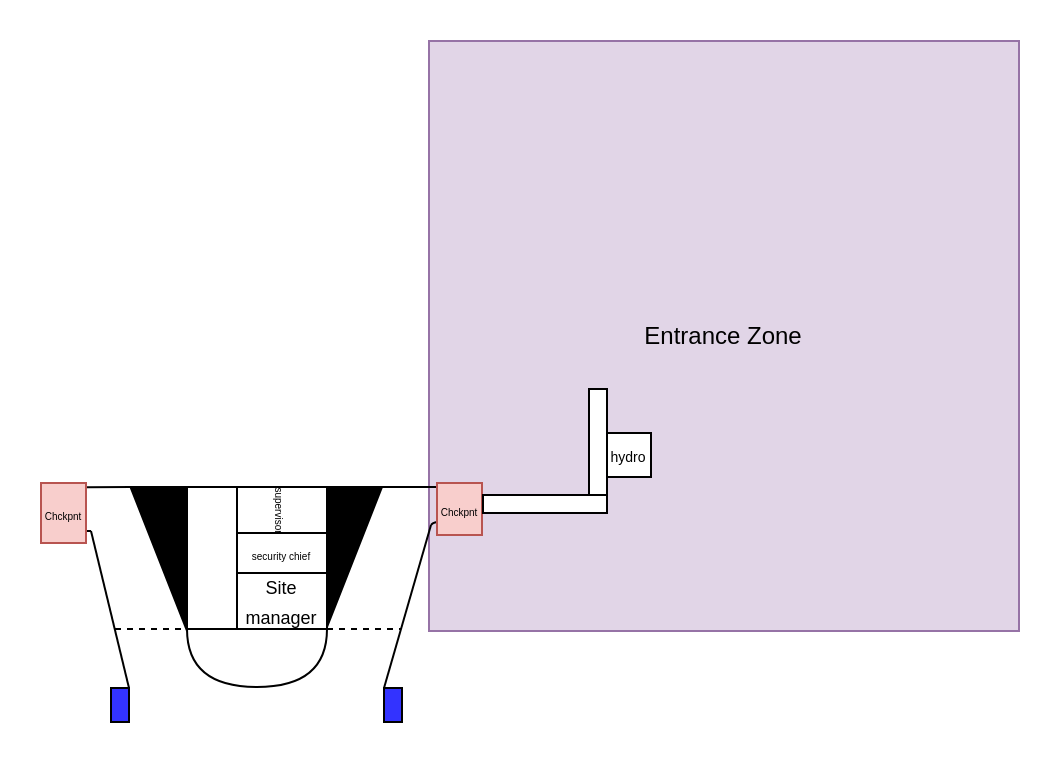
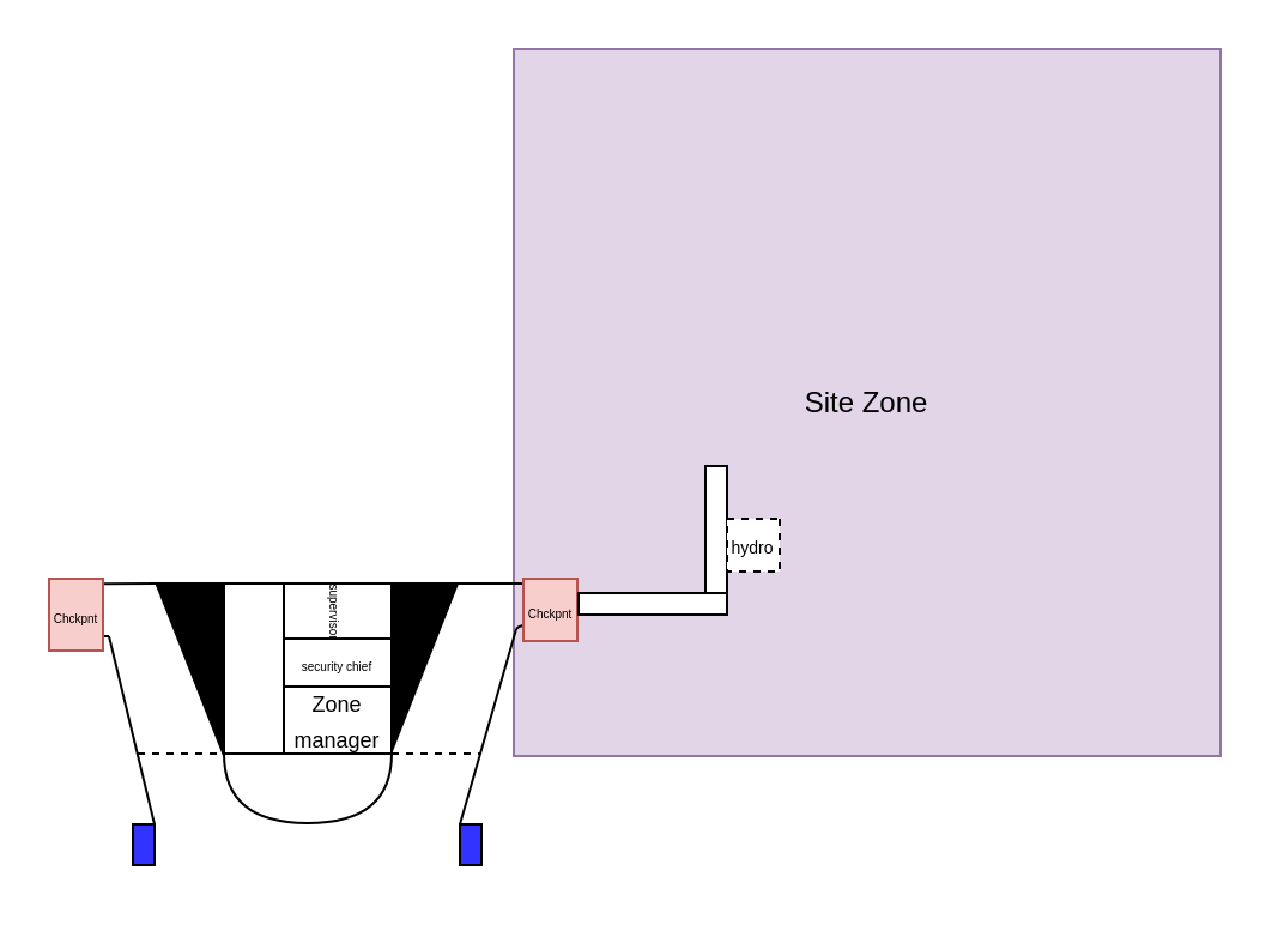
  <mxCell id="0" />
  <mxCell id="1" parent="0" />
- <mxCell id="2" value="Entrance Zone" style="whiteSpace=wrap;html=1;aspect=fixed;fillColor=#e1d5e7;strokeColor=#9673a6;" vertex="1" parent="1"><mxGeometry x="214" y="20" width="295" height="295" as="geometry" /></mxCell>
+ <mxCell id="2" value="Site Zone" style="whiteSpace=wrap;html=1;aspect=fixed;fillColor=#e1d5e7;strokeColor=#9673a6;" vertex="1" parent="1"><mxGeometry x="214" y="20" width="295" height="295" as="geometry" /></mxCell>
  <mxCell id="3" value="" style="shape=or;whiteSpace=wrap;html=1;rotation=90;" parent="1" vertex="1"><mxGeometry x="113.5" y="293.5" width="29" height="70" as="geometry" /></mxCell>
  <mxCell id="4" value="" style="rounded=0;whiteSpace=wrap;html=1;rotation=90;" parent="1" vertex="1"><mxGeometry x="92.5" y="243.5" width="71" height="70" as="geometry" /></mxCell>
  <mxCell id="5" value="&lt;span style=&quot;line-height: 120%&quot;&gt;&lt;font style=&quot;font-size: 5px&quot;&gt;supervisor&lt;/font&gt;&lt;/span&gt;" style="rounded=0;whiteSpace=wrap;html=1;rotation=90;" parent="1" vertex="1"><mxGeometry x="128.75" y="232.25" width="23.5" height="45" as="geometry" /></mxCell>
  <mxCell id="6" value="&lt;span style=&quot;font-size: 5px&quot;&gt;security chief&lt;br&gt;&lt;/span&gt;" style="rounded=0;whiteSpace=wrap;html=1;" parent="1" vertex="1"><mxGeometry x="118" y="266" width="45" height="20" as="geometry" /></mxCell>
- <mxCell id="7" value="&lt;font style=&quot;font-size: 9px&quot;&gt;Site manager&lt;/font&gt;" style="rounded=0;whiteSpace=wrap;html=1;" parent="1" vertex="1"><mxGeometry x="118" y="286" width="45" height="28" as="geometry" /></mxCell>
+ <mxCell id="7" value="&lt;font style=&quot;font-size: 9px&quot;&gt;Zone manager&lt;/font&gt;" style="rounded=0;whiteSpace=wrap;html=1;" parent="1" vertex="1"><mxGeometry x="118" y="286" width="45" height="28" as="geometry" /></mxCell>
  <mxCell id="8" value="" style="verticalLabelPosition=bottom;verticalAlign=top;html=1;shape=mxgraph.basic.orthogonal_triangle;rotation=90;fillColor=#000000;" parent="1" vertex="1"><mxGeometry x="141.75" y="264.25" width="70" height="27.5" as="geometry" /></mxCell>
  <mxCell id="9" value="" style="verticalLabelPosition=bottom;verticalAlign=top;html=1;shape=mxgraph.basic.orthogonal_triangle;rotation=90;fillColor=#000000;flipV=1;" parent="1" vertex="1"><mxGeometry x="43.5" y="264.25" width="70" height="27.5" as="geometry" /></mxCell>
  <mxCell id="10" value="" style="endArrow=none;html=1;exitX=0;exitY=1;exitDx=0;exitDy=0;" parent="1" source="13" edge="1"><mxGeometry width="50" height="50" relative="1" as="geometry"><mxPoint x="191" y="343" as="sourcePoint" /><mxPoint x="215" y="262" as="targetPoint" /></mxGeometry></mxCell>
  <mxCell id="11" value="" style="endArrow=none;html=1;exitX=0.75;exitY=1;exitDx=0;exitDy=0;rounded=1;" parent="1" source="17" edge="1"><mxGeometry width="50" height="50" relative="1" as="geometry"><mxPoint x="217" y="262" as="sourcePoint" /><mxPoint x="215" y="262" as="targetPoint" /><Array as="points"><mxPoint x="216" y="261" /></Array></mxGeometry></mxCell>
  <mxCell id="12" value="" style="endArrow=none;html=1;entryX=0;entryY=0;entryDx=0;entryDy=0;entryPerimeter=0;exitX=0.078;exitY=1.01;exitDx=0;exitDy=0;exitPerimeter=0;" parent="1" source="17" target="8" edge="1"><mxGeometry width="50" height="50" relative="1" as="geometry"><mxPoint x="212" y="243" as="sourcePoint" /><mxPoint x="192" y="244" as="targetPoint" /></mxGeometry></mxCell>
  <mxCell id="13" value="" style="rounded=0;whiteSpace=wrap;html=1;rotation=90;fillColor=#3333FF;" parent="1" vertex="1"><mxGeometry x="187.5" y="347.5" width="17" height="9" as="geometry" /></mxCell>
  <mxCell id="14" value="" style="endArrow=none;html=1;exitX=0;exitY=0;exitDx=0;exitDy=0;exitPerimeter=0;entryX=0.069;entryY=-0.017;entryDx=0;entryDy=0;entryPerimeter=0;" parent="1" source="9" target="18" edge="1"><mxGeometry width="50" height="50" relative="1" as="geometry"><mxPoint x="64.5" y="243" as="sourcePoint" /><mxPoint x="42" y="243" as="targetPoint" /></mxGeometry></mxCell>
  <mxCell id="15" value="" style="endArrow=none;html=1;exitX=0;exitY=0;exitDx=0;exitDy=0;" parent="1" source="16" edge="1"><mxGeometry x="244" y="390" width="50" height="50" as="geometry"><mxPoint x="63" y="345" as="sourcePoint" /><mxPoint x="45" y="265" as="targetPoint" /></mxGeometry></mxCell>
  <mxCell id="16" value="" style="rounded=0;whiteSpace=wrap;html=1;rotation=90;fillColor=#3333FF;" parent="1" vertex="1"><mxGeometry x="51" y="347.5" width="17" height="9" as="geometry" /></mxCell>
  <mxCell id="17" value="&lt;font style=&quot;font-size: 5px&quot;&gt;Chckpnt&lt;/font&gt;" style="rounded=0;whiteSpace=wrap;html=1;fillColor=#f8cecc;sketch=0;shadow=0;glass=0;metaEdit=0;deletable=1;noLabel=0;direction=south;strokeColor=#b85450;" parent="1" vertex="1"><mxGeometry x="218" y="241" width="22.5" height="26" as="geometry" /></mxCell>
  <mxCell id="18" value="&lt;font style=&quot;font-size: 5px&quot;&gt;Chckpnt&lt;/font&gt;" style="rounded=0;whiteSpace=wrap;html=1;fillColor=#f8cecc;sketch=0;shadow=0;glass=0;metaEdit=0;deletable=1;noLabel=0;direction=south;strokeColor=#b85450;" parent="1" vertex="1"><mxGeometry x="20" y="241" width="22.5" height="30" as="geometry" /></mxCell>
  <mxCell id="19" value="" style="endArrow=none;html=1;" parent="1" edge="1"><mxGeometry width="50" height="50" relative="1" as="geometry"><mxPoint x="45" y="265" as="sourcePoint" /><mxPoint x="43" y="265" as="targetPoint" /></mxGeometry></mxCell>
  <mxCell id="20" value="" style="endArrow=none;dashed=1;html=1;entryX=1;entryY=1;entryDx=0;entryDy=0;" parent="1" target="4" edge="1"><mxGeometry width="50" height="50" relative="1" as="geometry"><mxPoint x="57" y="314" as="sourcePoint" /><mxPoint x="73" y="317" as="targetPoint" /></mxGeometry></mxCell>
  <mxCell id="21" value="" style="endArrow=none;dashed=1;html=1;exitX=1;exitY=1;exitDx=0;exitDy=0;" parent="1" source="7" edge="1"><mxGeometry width="50" height="50" relative="1" as="geometry"><mxPoint x="164" y="314" as="sourcePoint" /><mxPoint x="200" y="314" as="targetPoint" /></mxGeometry></mxCell>
  <mxCell id="22" value="" style="rounded=0;whiteSpace=wrap;html=1;shadow=0;glass=0;sketch=0;fillColor=#FFFFFF;" parent="1" vertex="1"><mxGeometry x="241" y="247" width="62" height="9" as="geometry" /></mxCell>
  <mxCell id="23" value="" style="rounded=0;whiteSpace=wrap;html=1;shadow=0;glass=0;sketch=0;fillColor=#FFFFFF;direction=south;" parent="1" vertex="1"><mxGeometry x="294" y="194" width="9" height="53" as="geometry" /></mxCell>
- <mxCell id="24" value="&lt;font style=&quot;font-size: 7px&quot;&gt;hydro&lt;/font&gt;" style="rounded=0;whiteSpace=wrap;html=1;shadow=0;glass=0;sketch=0;fillColor=#FFFFFF;direction=south;" parent="1" vertex="1"><mxGeometry x="303" y="216" width="22" height="22" as="geometry" /></mxCell>
+ <mxCell id="24" value="&lt;font style=&quot;font-size: 7px&quot;&gt;hydro&lt;/font&gt;" style="rounded=0;whiteSpace=wrap;html=1;shadow=0;glass=0;sketch=0;fillColor=#FFFFFF;direction=south;dashed=1;" parent="1" vertex="1"><mxGeometry x="303" y="216" width="22" height="22" as="geometry" /></mxCell>
